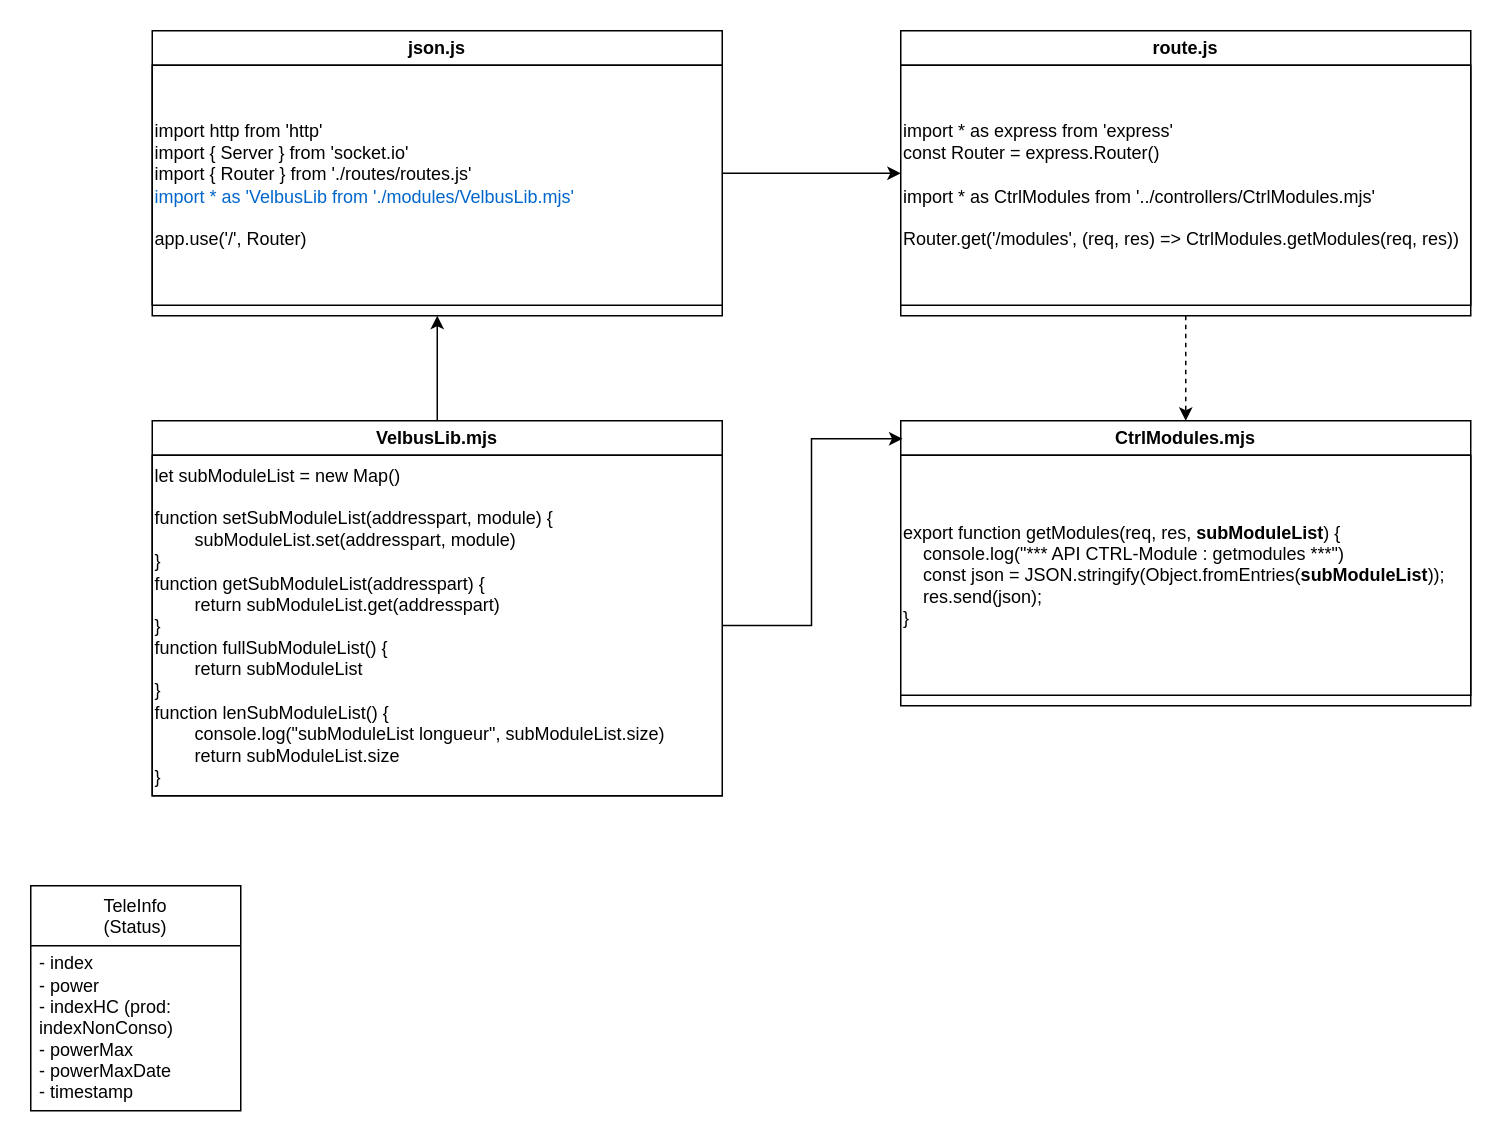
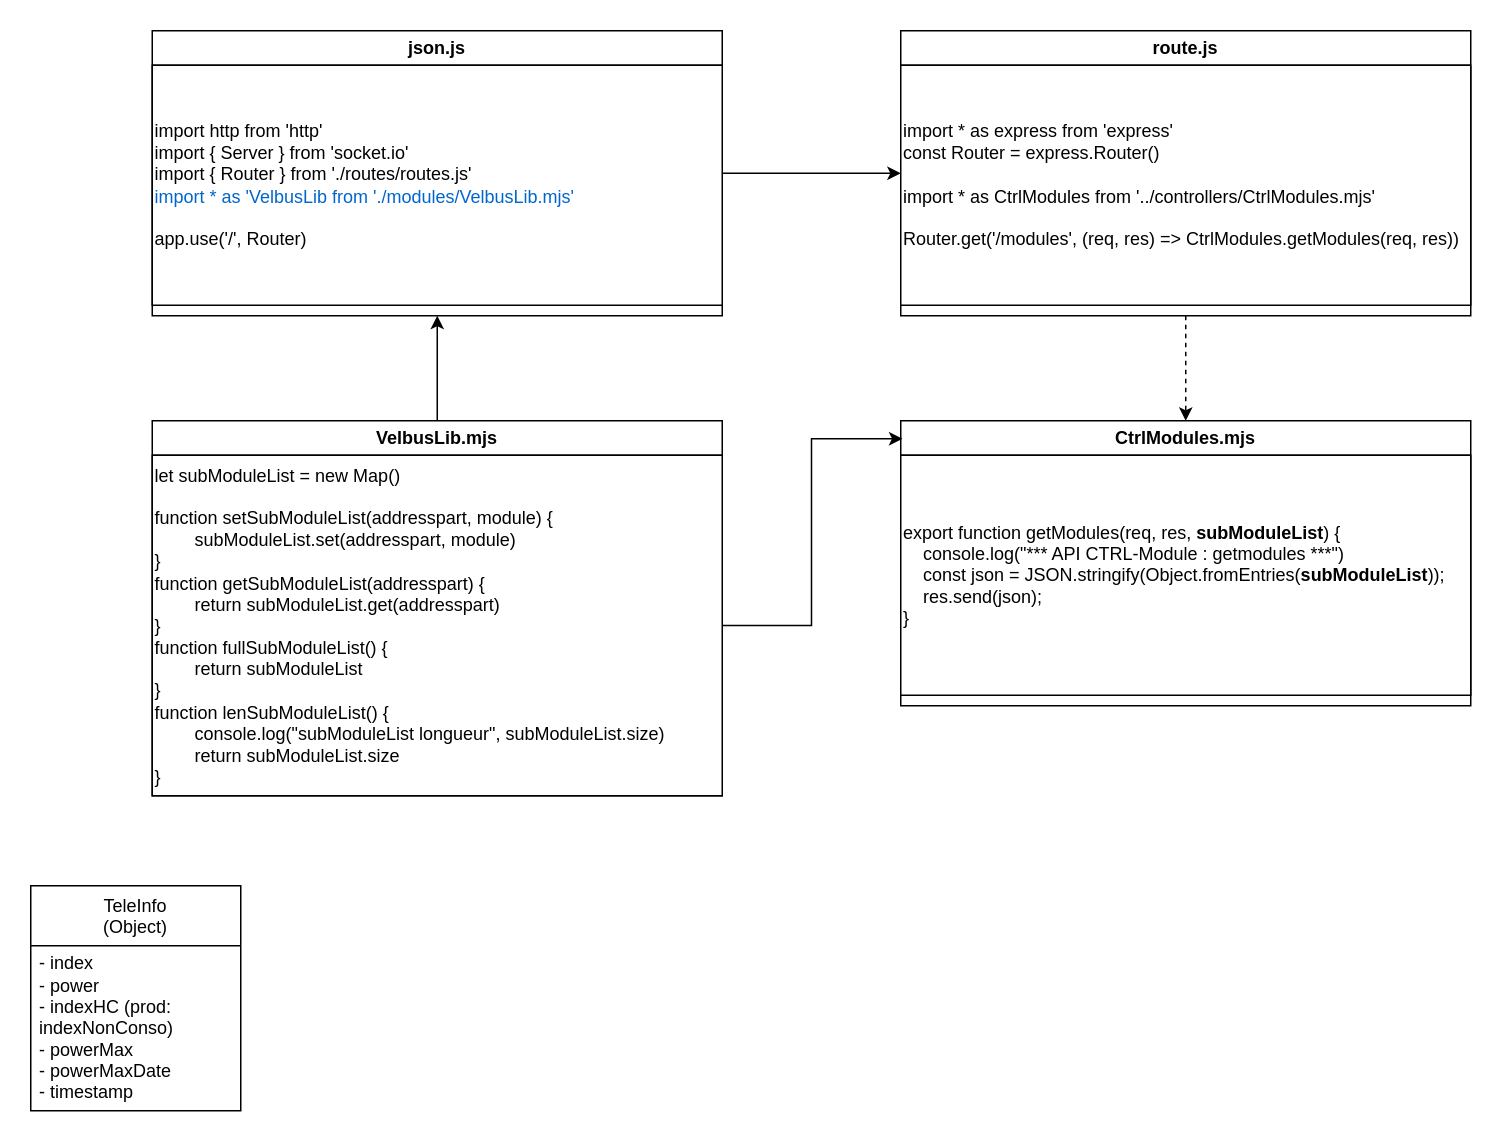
  <mxCell id="0" />
  <mxCell id="1" parent="0" />
  <mxCell id="2" style="edgeStyle=orthogonalEdgeStyle;rounded=0;orthogonalLoop=1;jettySize=auto;html=1;entryX=0;entryY=0.5;entryDx=0;entryDy=0;" edge="1" parent="1" source="3" target="6"><mxGeometry relative="1" as="geometry" /></mxCell>
  <mxCell id="3" value="json.js" style="swimlane;whiteSpace=wrap;html=1;" vertex="1" parent="1"><mxGeometry x="101" y="20" width="380" height="190" as="geometry" /></mxCell>
  <mxCell id="4" value="&lt;div&gt;import http from 'http'&lt;/div&gt;&lt;div&gt;import { Server } from 'socket.io'&lt;/div&gt;&lt;div&gt;import { Router } from './routes/routes.js'&lt;/div&gt;&lt;div&gt;&lt;font color=&quot;#0066cc&quot;&gt;import * as 'VelbusLib from './modules/VelbusLib.mjs'&lt;/font&gt;&lt;/div&gt;&lt;div&gt;&lt;br&gt;&lt;/div&gt;&lt;div&gt;&lt;span style=&quot;background-color: initial;&quot;&gt;app.use('/', Router)&lt;/span&gt;&lt;br&gt;&lt;/div&gt;" style="rounded=0;whiteSpace=wrap;html=1;align=left;" parent="3" vertex="1"><mxGeometry y="23" width="380" height="160" as="geometry" /></mxCell>
  <mxCell id="5" style="edgeStyle=orthogonalEdgeStyle;rounded=0;orthogonalLoop=1;jettySize=auto;html=1;entryX=0.5;entryY=0;entryDx=0;entryDy=0;dashed=1;" edge="1" parent="1" source="6" target="8"><mxGeometry relative="1" as="geometry" /></mxCell>
  <mxCell id="6" value="route.js" style="swimlane;whiteSpace=wrap;html=1;" vertex="1" parent="1"><mxGeometry x="600" y="20" width="380" height="190" as="geometry" /></mxCell>
  <mxCell id="7" value="&lt;div&gt;&lt;div&gt;import * as express from 'express'&lt;/div&gt;&lt;div&gt;const Router = express.Router()&lt;/div&gt;&lt;div&gt;&lt;br&gt;&lt;/div&gt;&lt;div&gt;import * as CtrlModules from '../controllers/CtrlModules.mjs'&lt;/div&gt;&lt;div&gt;&lt;br&gt;&lt;/div&gt;&lt;div&gt;Router.get('/modules', (req, res) =&amp;gt; CtrlModules.getModules(req, res))&lt;/div&gt;&lt;/div&gt;" style="rounded=0;whiteSpace=wrap;html=1;align=left;" vertex="1" parent="6"><mxGeometry y="23" width="380" height="160" as="geometry" /></mxCell>
  <mxCell id="8" value="CtrlModules.mjs" style="swimlane;whiteSpace=wrap;html=1;" vertex="1" parent="1"><mxGeometry x="600" y="280" width="380" height="190" as="geometry" /></mxCell>
  <mxCell id="9" value="&lt;div&gt;&lt;div&gt;export function getModules(req, res,&amp;nbsp;&lt;b&gt;subModuleList&lt;/b&gt;) {&lt;/div&gt;&lt;div&gt;&amp;nbsp; &amp;nbsp; console.log(&quot;*** API CTRL-Module : getmodules ***&quot;)&lt;/div&gt;&lt;div&gt;&amp;nbsp; &amp;nbsp; const json = JSON.stringify(Object.fromEntries(&lt;b&gt;subModuleList&lt;/b&gt;));&lt;/div&gt;&lt;div&gt;&amp;nbsp; &amp;nbsp; res.send(json);&lt;/div&gt;&lt;div&gt;}&lt;/div&gt;&lt;/div&gt;" style="rounded=0;whiteSpace=wrap;html=1;align=left;" vertex="1" parent="8"><mxGeometry y="23" width="380" height="160" as="geometry" /></mxCell>
  <mxCell id="10" style="edgeStyle=orthogonalEdgeStyle;rounded=0;orthogonalLoop=1;jettySize=auto;html=1;entryX=0.5;entryY=1;entryDx=0;entryDy=0;" edge="1" parent="1" source="11" target="3"><mxGeometry relative="1" as="geometry" /></mxCell>
  <mxCell id="11" value="VelbusLib.mjs" style="swimlane;whiteSpace=wrap;html=1;" vertex="1" parent="1"><mxGeometry x="101" y="280" width="380" height="250" as="geometry" /></mxCell>
  <mxCell id="12" value="&lt;div&gt;let subModuleList = new Map()&lt;/div&gt;&lt;div&gt;&lt;br&gt;&lt;/div&gt;&lt;div&gt;&lt;div&gt;function setSubModuleList(addresspart, module) {&lt;/div&gt;&lt;div&gt;&lt;span style=&quot;white-space: normal;&quot;&gt;&lt;span style=&quot;white-space:pre&quot;&gt;&#09;&lt;/span&gt;subModuleList.set(addresspart, module)&lt;/span&gt;&lt;/div&gt;&lt;div&gt;}&lt;/div&gt;&lt;div&gt;function getSubModuleList(addresspart) {&lt;/div&gt;&lt;div&gt;&lt;span style=&quot;white-space: normal;&quot;&gt;&lt;span style=&quot;white-space:pre&quot;&gt;&#09;&lt;/span&gt;return subModuleList.get(addresspart)&lt;/span&gt;&lt;/div&gt;&lt;div&gt;}&lt;/div&gt;&lt;div&gt;function fullSubModuleList() {&lt;/div&gt;&lt;div&gt;&lt;span style=&quot;white-space: normal;&quot;&gt;&lt;span style=&quot;white-space:pre&quot;&gt;&#09;&lt;/span&gt;return subModuleList&lt;/span&gt;&lt;/div&gt;&lt;div&gt;}&lt;/div&gt;&lt;div&gt;function lenSubModuleList() {&lt;/div&gt;&lt;div&gt;&lt;span style=&quot;white-space: normal;&quot;&gt;&lt;span style=&quot;white-space:pre&quot;&gt;&#09;&lt;/span&gt;console.log(&quot;subModuleList longueur&quot;, subModuleList.size)&lt;/span&gt;&lt;/div&gt;&lt;div&gt;&lt;span style=&quot;white-space: normal;&quot;&gt;&lt;span style=&quot;white-space:pre&quot;&gt;&#09;&lt;/span&gt;return subModuleList.size&lt;/span&gt;&lt;/div&gt;&lt;div&gt;}&lt;/div&gt;&lt;/div&gt;" style="rounded=0;whiteSpace=wrap;html=1;align=left;" vertex="1" parent="11"><mxGeometry y="23" width="380" height="227" as="geometry" /></mxCell>
  <mxCell id="13" style="edgeStyle=orthogonalEdgeStyle;rounded=0;orthogonalLoop=1;jettySize=auto;html=1;entryX=0.003;entryY=0.063;entryDx=0;entryDy=0;entryPerimeter=0;" edge="1" parent="1" source="12" target="8"><mxGeometry relative="1" as="geometry" /></mxCell>
- <mxCell id="14" value="TeleInfo&lt;div&gt;(Status)&lt;/div&gt;" style="swimlane;fontStyle=0;align=center;verticalAlign=top;childLayout=stackLayout;horizontal=1;startSize=40;horizontalStack=0;resizeParent=1;resizeParentMax=0;resizeLast=0;collapsible=0;marginBottom=0;html=1;whiteSpace=wrap;" vertex="1" parent="1"><mxGeometry x="20" y="590" width="140" height="150" as="geometry" /></mxCell>
+ <mxCell id="14" value="TeleInfo&lt;div&gt;(Object)&lt;/div&gt;" style="swimlane;fontStyle=0;align=center;verticalAlign=top;childLayout=stackLayout;horizontal=1;startSize=40;horizontalStack=0;resizeParent=1;resizeParentMax=0;resizeLast=0;collapsible=0;marginBottom=0;html=1;whiteSpace=wrap;" vertex="1" parent="1"><mxGeometry x="20" y="590" width="140" height="150" as="geometry" /></mxCell>
  <mxCell id="15" value="- index&lt;div&gt;- power&lt;/div&gt;&lt;div&gt;- indexHC (prod: indexNonConso)&lt;/div&gt;&lt;div&gt;- powerMax&lt;/div&gt;&lt;div&gt;- powerMaxDate&lt;/div&gt;&lt;div&gt;- timestamp&lt;/div&gt;" style="text;html=1;strokeColor=none;fillColor=none;align=left;verticalAlign=middle;spacingLeft=4;spacingRight=4;overflow=hidden;rotatable=0;points=[[0,0.5],[1,0.5]];portConstraint=eastwest;whiteSpace=wrap;" vertex="1" parent="14"><mxGeometry y="40" width="140" height="110" as="geometry" /></mxCell>
